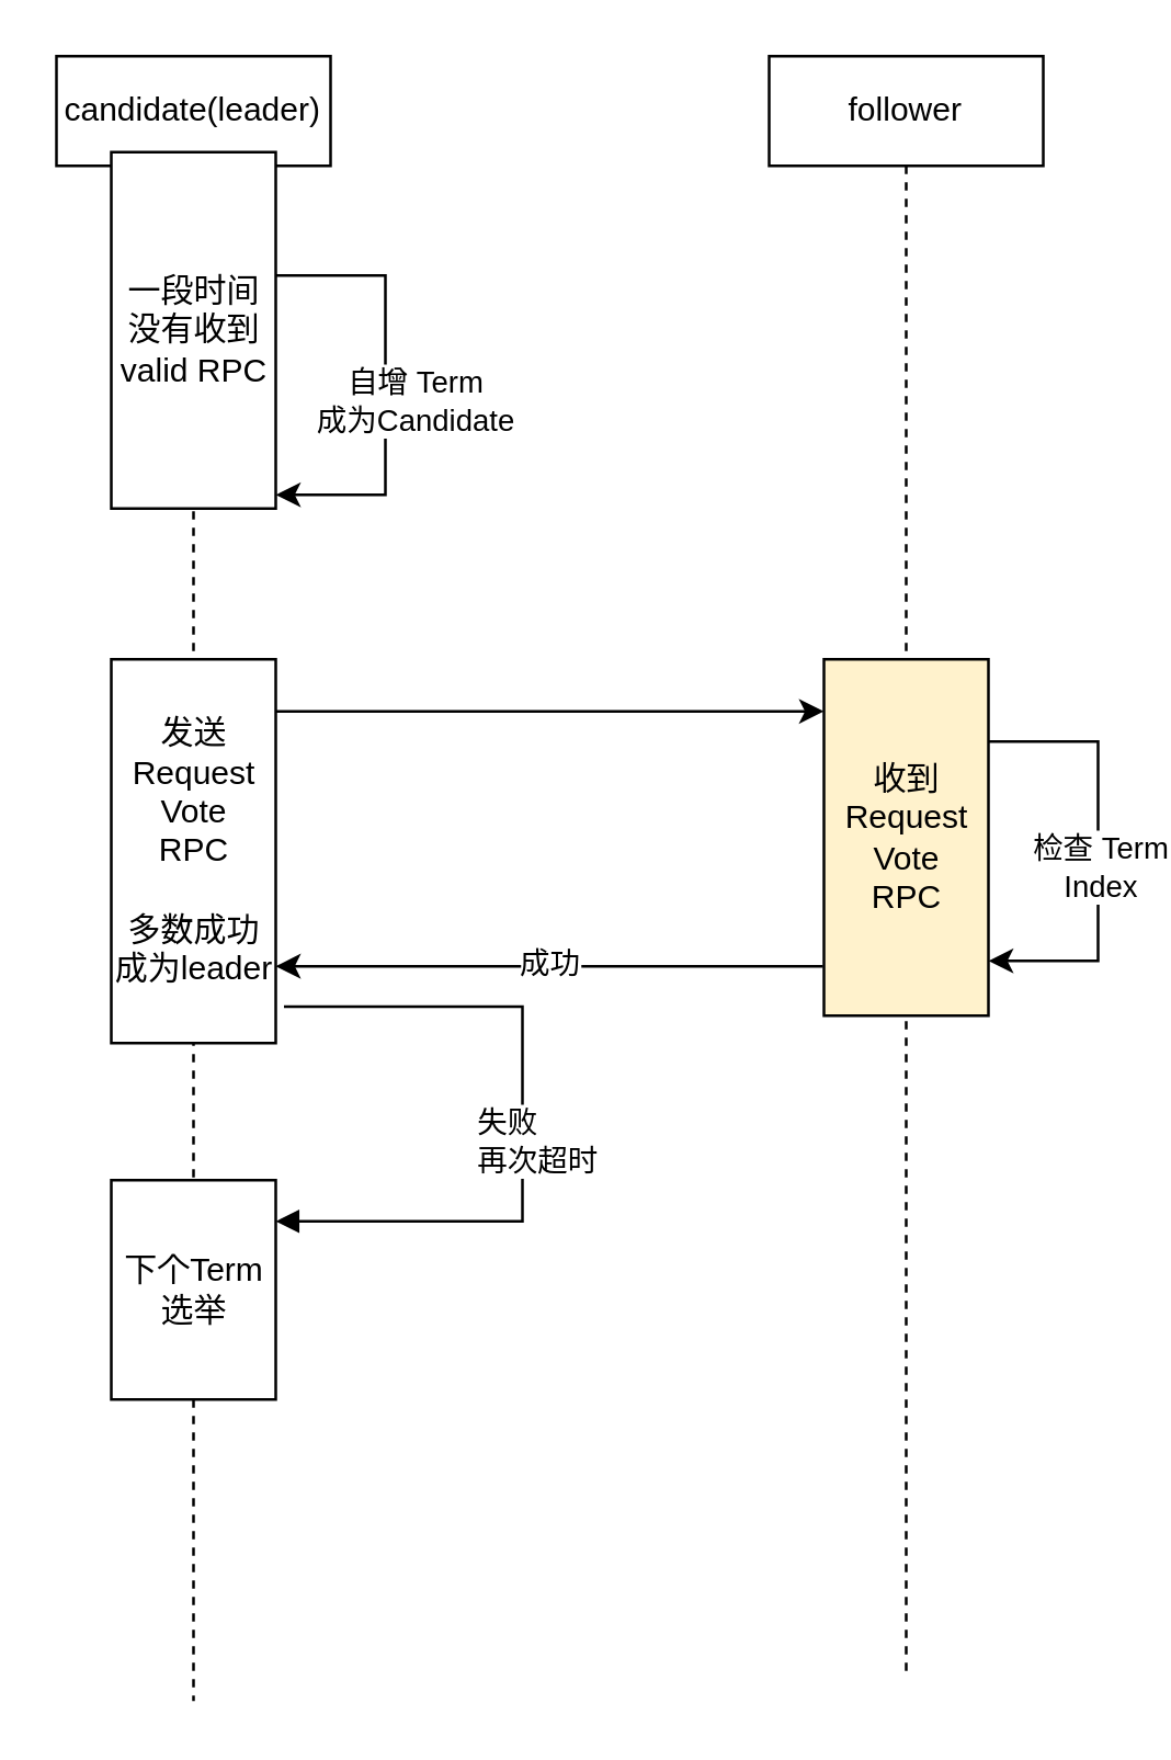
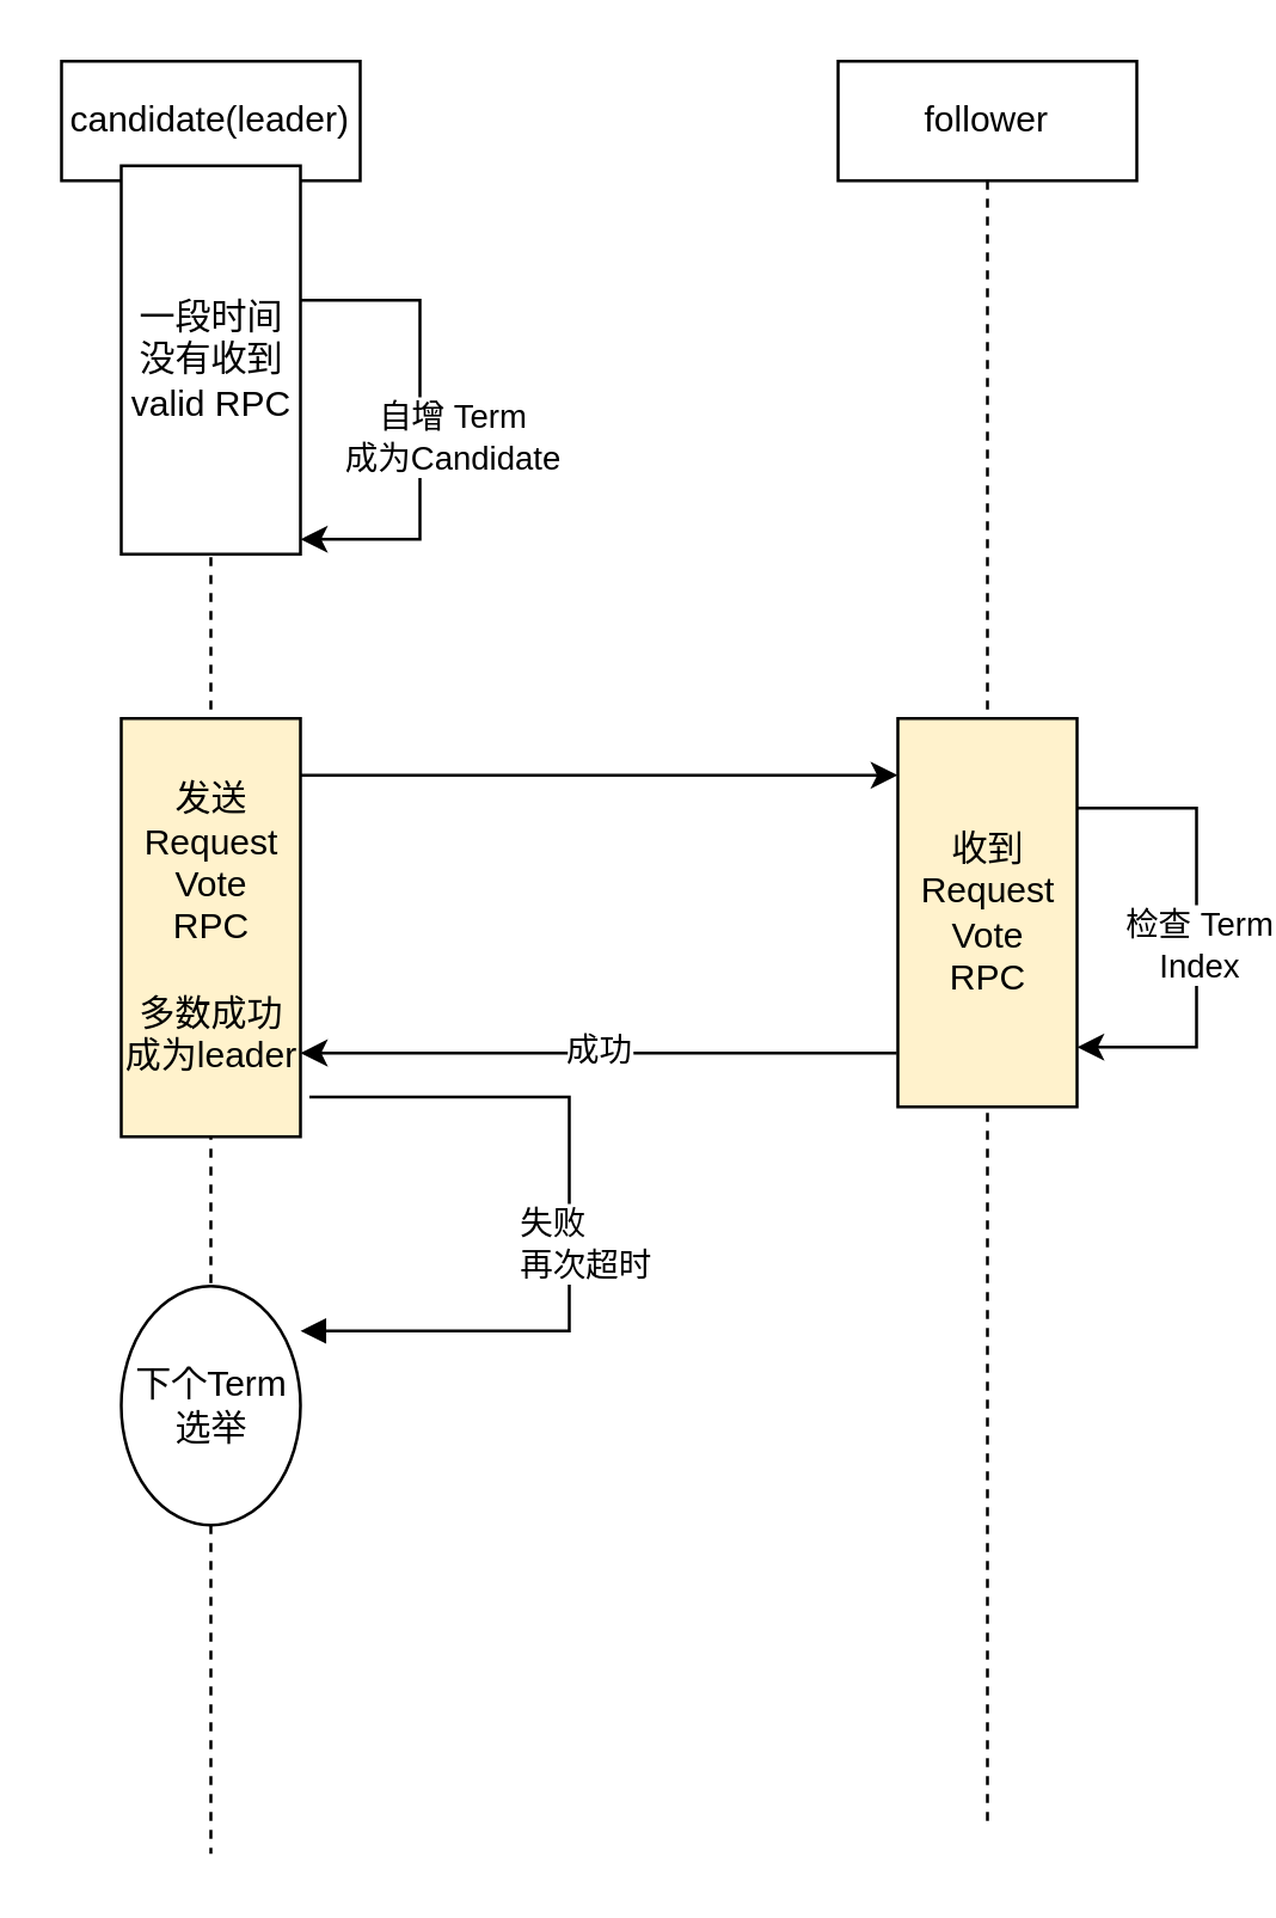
  <mxCell id="0" />
  <mxCell id="1" parent="0" />
  <mxCell id="2" value="candidate(leader)" style="shape=umlLifeline;perimeter=lifelinePerimeter;whiteSpace=wrap;html=1;container=1;collapsible=0;recursiveResize=0;outlineConnect=0;" vertex="1" parent="1"><mxGeometry x="20" y="20" width="100" height="600" as="geometry" /></mxCell>
  <mxCell id="3" value="一段时间&lt;br&gt;没有收到&lt;br&gt;valid RPC" style="html=1;points=[];perimeter=orthogonalPerimeter;" vertex="1" parent="2"><mxGeometry x="20" y="35" width="60" height="130" as="geometry" /></mxCell>
  <mxCell id="4" value="" style="endArrow=classic;html=1;rounded=0;" edge="1" parent="2"><mxGeometry width="50" height="50" relative="1" as="geometry"><mxPoint x="80" y="80" as="sourcePoint" /><mxPoint x="80" y="160" as="targetPoint" /><Array as="points"><mxPoint x="120" y="80" /><mxPoint x="120" y="160" /></Array></mxGeometry></mxCell>
  <mxCell id="5" value="自增 Term&lt;br&gt;成为Candidate" style="edgeLabel;html=1;align=center;verticalAlign=middle;resizable=0;points=[];" vertex="1" connectable="0" parent="4"><mxGeometry x="-0.202" y="-2" relative="1" as="geometry"><mxPoint x="12" y="21" as="offset" /></mxGeometry></mxCell>
- <mxCell id="6" value="发送&lt;br&gt;Request &lt;br&gt;Vote&lt;br&gt;RPC&lt;br&gt;&lt;br&gt;多数成功&lt;br&gt;成为leader" style="html=1;points=[];perimeter=orthogonalPerimeter;" vertex="1" parent="2"><mxGeometry x="20" y="220" width="60" height="140" as="geometry" /></mxCell>
- <mxCell id="7" value="下个Term&lt;br&gt;选举" style="html=1;points=[];perimeter=orthogonalPerimeter;" vertex="1" parent="2"><mxGeometry x="20" y="410" width="60" height="80" as="geometry" /></mxCell>
+ <mxCell id="6" value="发送&lt;br&gt;Request &lt;br&gt;Vote&lt;br&gt;RPC&lt;br&gt;&lt;br&gt;多数成功&lt;br&gt;成为leader" style="html=1;points=[];perimeter=orthogonalPerimeter;fillColor=#fff2cc;" vertex="1" parent="2"><mxGeometry x="20" y="220" width="60" height="140" as="geometry" /></mxCell>
+ <mxCell id="7" value="下个Term&lt;br&gt;选举" style="ellipse;html=1;points=[];" vertex="1" parent="2"><mxGeometry x="20" y="410" width="60" height="80" as="geometry" /></mxCell>
  <mxCell id="8" value="失败&lt;br&gt;再次超时" style="edgeStyle=orthogonalEdgeStyle;html=1;align=left;spacingLeft=2;endArrow=block;rounded=0;exitX=1.05;exitY=0.905;exitDx=0;exitDy=0;exitPerimeter=0;" edge="1" parent="2" source="6"><mxGeometry x="0.068" y="-20" relative="1" as="geometry"><mxPoint x="50" y="390" as="sourcePoint" /><Array as="points"><mxPoint x="170" y="347" /><mxPoint x="170" y="425" /></Array><mxPoint x="80" y="425" as="targetPoint" /><mxPoint as="offset" /></mxGeometry></mxCell>
  <mxCell id="9" value="follower&lt;span style=&quot;color: rgba(0 , 0 , 0 , 0) ; font-family: monospace ; font-size: 0px&quot;&gt;%3CmxGraphModel%3E%3Croot%3E%3CmxCell%20id%3D%220%22%2F%3E%3CmxCell%20id%3D%221%22%20parent%3D%220%22%2F%3E%3CmxCell%20id%3D%222%22%20value%3D%22leader%22%20style%3D%22shape%3DumlLifeline%3Bperimeter%3DlifelinePerimeter%3BwhiteSpace%3Dwrap%3Bhtml%3D1%3Bcontainer%3D1%3Bcollapsible%3D0%3BrecursiveResize%3D0%3BoutlineConnect%3D0%3B%22%20vertex%3D%221%22%20parent%3D%221%22%3E%3CmxGeometry%20x%3D%2280%22%20y%3D%2270%22%20width%3D%22100%22%20height%3D%22590%22%20as%3D%22geometry%22%2F%3E%3C%2FmxCell%3E%3C%2Froot%3E%3C%2FmxGraphModel%3E&lt;/span&gt;" style="shape=umlLifeline;perimeter=lifelinePerimeter;whiteSpace=wrap;html=1;container=1;collapsible=0;recursiveResize=0;outlineConnect=0;" vertex="1" parent="1"><mxGeometry x="280" y="20" width="100" height="590" as="geometry" /></mxCell>
  <mxCell id="10" value="收到&lt;br&gt;Request&lt;br&gt;Vote&lt;br&gt;RPC" style="html=1;points=[];perimeter=orthogonalPerimeter;fillColor=#fff2cc;" vertex="1" parent="9"><mxGeometry x="20" y="220" width="60" height="130" as="geometry" /></mxCell>
  <mxCell id="11" value="" style="endArrow=classic;html=1;rounded=0;" edge="1" parent="1"><mxGeometry width="50" height="50" relative="1" as="geometry"><mxPoint x="100" y="259" as="sourcePoint" /><mxPoint x="300" y="259" as="targetPoint" /></mxGeometry></mxCell>
  <mxCell id="12" value="" style="endArrow=classic;html=1;rounded=0;" edge="1" parent="1"><mxGeometry width="50" height="50" relative="1" as="geometry"><mxPoint x="360" y="270" as="sourcePoint" /><mxPoint x="360" y="350" as="targetPoint" /><Array as="points"><mxPoint x="400" y="270" /><mxPoint x="400" y="350" /></Array></mxGeometry></mxCell>
  <mxCell id="13" value="检查 Term&lt;br&gt;Index" style="edgeLabel;html=1;align=center;verticalAlign=middle;resizable=0;points=[];" vertex="1" connectable="0" parent="12"><mxGeometry x="-0.202" y="-2" relative="1" as="geometry"><mxPoint x="2" y="21" as="offset" /></mxGeometry></mxCell>
  <mxCell id="14" value="" style="endArrow=classic;html=1;rounded=0;exitX=-0.006;exitY=0.692;exitDx=0;exitDy=0;exitPerimeter=0;" edge="1" parent="1"><mxGeometry width="50" height="50" relative="1" as="geometry"><mxPoint x="299.64" y="351.96" as="sourcePoint" /><mxPoint x="100" y="351.96" as="targetPoint" /><Array as="points"><mxPoint x="190" y="352" /></Array></mxGeometry></mxCell>
  <mxCell id="15" value="成功" style="edgeLabel;html=1;align=center;verticalAlign=middle;resizable=0;points=[];" vertex="1" connectable="0" parent="14"><mxGeometry x="0.275" y="-1" relative="1" as="geometry"><mxPoint x="27" as="offset" /></mxGeometry></mxCell>
